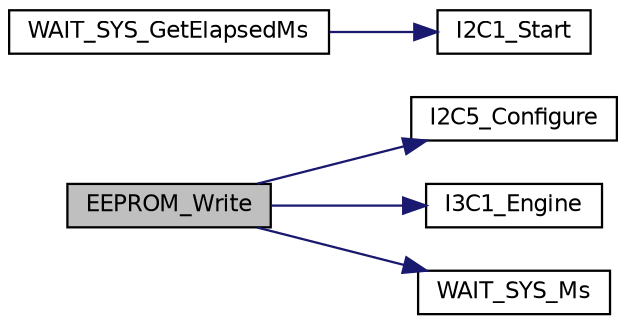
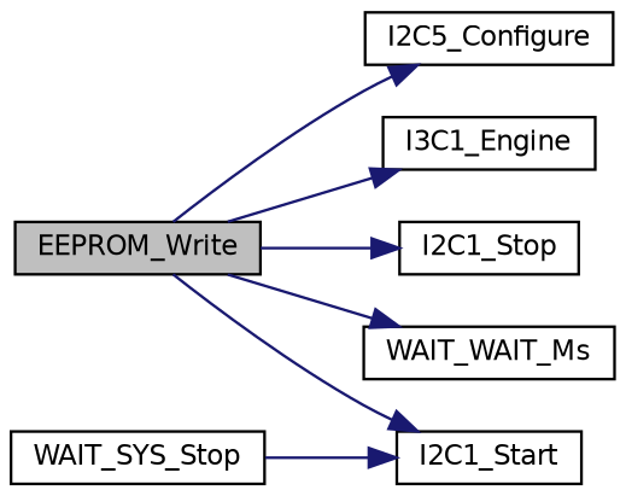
  digraph {
    rankdir=LR
    node [color=black fillcolor=white fontname=Helvetica fontsize=10 shape=record style=filled]
    edge [color=midnightblue fontname=Helvetica fontsize=10 labelfontname=Helvetica labelfontsize=10 style=solid]
    n1 [fillcolor=grey75 fontcolor=black height=0.2 label=EEPROM_Write width=0.4]
    n2 [height=0.2 label=I2C5_Configure width=0.4]
    n3 [height=0.2 label=I3C1_Engine width=0.4]
    n4 [height=0.2 label=I2C1_Start width=0.4]
-   n6 [height=0.2 label=WAIT_SYS_Ms width=0.4]
-   n7 [height=0.2 label=WAIT_SYS_GetElapsedMs width=0.4]
+   n5 [height=0.2 label=I2C1_Stop width=0.4]
+   n6 [height=0.2 label=WAIT_WAIT_Ms width=0.4]
+   n7 [height=0.2 label=WAIT_SYS_Stop width=0.4]
    n1 -> n2
    n1 -> n3
+   n1 -> n4
+   n1 -> n5
    n1 -> n6
    n7 -> n4
  }
